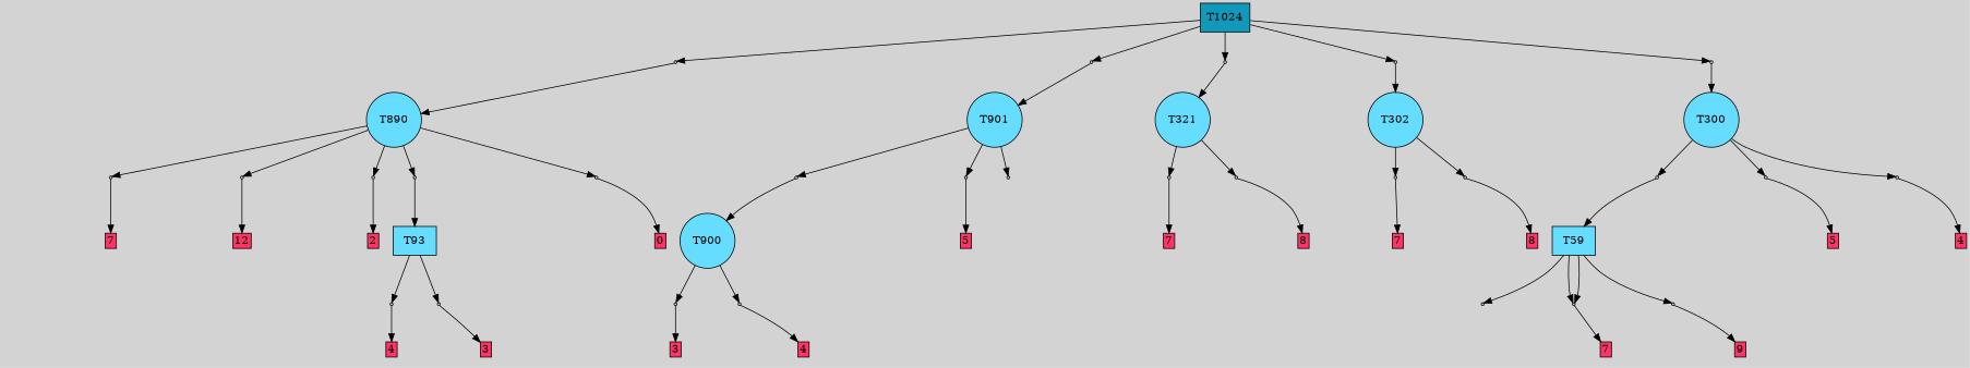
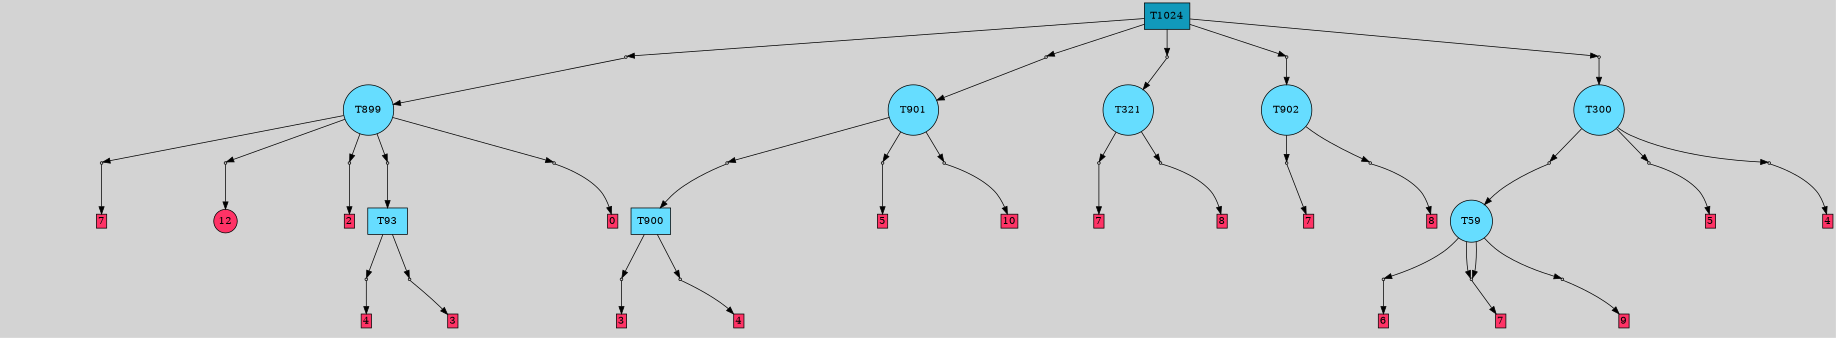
  digraph {
    bgcolor=lightgray
    node [shape=box style=filled]
    T1024 [fillcolor="#1199bb"]
    P20775 [fillcolor="#cccccc" shape=point]
    P20776 [fillcolor="#cccccc" shape=point]
    P20777 [fillcolor="#cccccc" shape=point]
    P20778 [fillcolor="#cccccc" shape=point]
    P20779 [fillcolor="#cccccc" shape=point]
-   T59 [fillcolor="#66ddff"]
+   T59 [fillcolor="#66ddff" shape=circle]
    P20753 [fillcolor="#cccccc" shape=point]
    P20754 [fillcolor="#cccccc" shape=point]
    P20755 [fillcolor="#cccccc" shape=point]
    n11 [label="9|0&0|1#2|0&#92;n" style=invis]
+   n12 [fillcolor="#ff3366" height=0 label=6 margin=0.03 width=0]
    n13 [label="3|0&0|7#0|1&#92;n" style=invis]
    n14 [fillcolor="#ff3366" height=0 label=7 margin=0.03 width=0]
    n15 [label="11|4&2|0#1|6&#92;n2|0&2|0#0|4&#92;n" style=invis]
    n16 [fillcolor="#ff3366" height=0 label=9 margin=0.03 width=0]
    T300 [fillcolor="#66ddff" shape=circle]
    P20756 [fillcolor="#cccccc" shape=point]
    P20757 [fillcolor="#cccccc" shape=point]
    P20758 [fillcolor="#cccccc" shape=point]
    n21 [label="11|1&2|4#2|6&#92;n4|5&2|7#0|6&#92;n0|7&0|5#0|1&#92;n4|4&2|6#0|7&#92;n4|0&0|4#2|4&#92;n" style=invis]
    n22 [label="10|3&0|4#1|4&#92;n4|0&0|3#2|7&#92;n" style=invis]
    n23 [fillcolor="#ff3366" height=0 label=5 margin=0.03 width=0]
    n24 [label="3|0&2|6#2|7&#92;n" style=invis]
    n25 [fillcolor="#ff3366" height=0 label=4 margin=0.03 width=0]
    n26 [fillcolor="#66ddff" label=T321 shape=circle]
    P20759 [fillcolor="#cccccc" shape=point]
    P20760 [fillcolor="#cccccc" shape=point]
    I20759 [style=invis]
    n30 [fillcolor="#ff3366" height=0 label=7 margin=0.03 width=0]
    n31 [label="10|0&2|0#1|0&#92;n" style=invis]
    n32 [fillcolor="#ff3366" height=0 label=8 margin=0.03 width=0]
-   T899 [fillcolor="#66ddff" shape=circle label=T890]
+   T899 [fillcolor="#66ddff" shape=circle]
    P20761 [fillcolor="#cccccc" shape=point]
    P20762 [fillcolor="#cccccc" shape=point]
    P20763 [fillcolor="#cccccc" shape=point]
    P20773 [fillcolor="#cccccc" shape=point]
    P20774 [fillcolor="#cccccc" shape=point]
    n39 [label="7|0&2|6#2|7&#92;n" style=invis]
    n40 [fillcolor="#ff3366" height=0 label=7 margin=0.03 width=0]
    n41 [label="3|0&2|0#0|0&#92;n" style=invis]
-   n42 [fillcolor="#ff3366" height=0 label=12 margin=0.03 width=0]
+   n42 [fillcolor="#ff3366" height=0 label=12 margin=0.03 shape=circle width=0]
    n43 [label="5|7&2|3#1|6&#92;n2|0&2|1#0|7&#92;n" style=invis]
    n44 [fillcolor="#ff3366" height=0 label=2 margin=0.03 width=0]
    T93 [fillcolor="#66ddff"]
    n46 [label="0|3&0|3#2|2&#92;n4|0&2|3#0|3&#92;n" style=invis]
    n47 [label="2|0&2|0#2|6&#92;n" style=invis]
    n48 [fillcolor="#ff3366" height=0 label=0 margin=0.03 width=0]
-   T900 [fillcolor="#66ddff" shape=circle]
+   T900 [fillcolor="#66ddff"]
    P20765 [fillcolor="#cccccc" shape=point]
    P20771 [fillcolor="#cccccc" shape=point]
    I20765 [style=invis]
    n53 [fillcolor="#ff3366" height=0 label=3 margin=0.03 width=0]
    n54 [label="1|0&2|5#2|1&#92;n" style=invis]
    n55 [fillcolor="#ff3366" height=0 label=4 margin=0.03 width=0]
    T901 [fillcolor="#66ddff" shape=circle]
    P20768 [fillcolor="#cccccc" shape=point]
    P20770 [fillcolor="#cccccc" shape=point]
    P20772 [fillcolor="#cccccc" shape=point]
    n60 [label="11|0&0|0#2|3&#92;n" style=invis]
    n61 [label="4|7&0|7#2|7&#92;n7|0&0|7#2|1&#92;n" style=invis]
    n62 [fillcolor="#ff3366" height=0 label=5 margin=0.03 width=0]
    n63 [label="10|0&2|6#1|6&#92;n" style=invis]
+   n64 [fillcolor="#ff3366" height=0 label=10 margin=0.03 width=0]
    P20764 [fillcolor="#cccccc" shape=point]
    P20766 [fillcolor="#cccccc" shape=point]
    n67 [label="1|0&2|5#2|1&#92;n" style=invis]
    n68 [fillcolor="#ff3366" height=0 label=4 margin=0.03 width=0]
    I20766 [style=invis]
    n70 [fillcolor="#ff3366" height=0 label=3 margin=0.03 width=0]
-   T902 [fillcolor="#66ddff" shape=circle label=T302]
+   T902 [fillcolor="#66ddff" shape=circle]
    P20767 [fillcolor="#cccccc" shape=point]
    P20769 [fillcolor="#cccccc" shape=point]
    I20767 [style=invis]
    n75 [fillcolor="#ff3366" height=0 label=7 margin=0.03 width=0]
    n76 [label="10|0&2|0#1|0&#92;n" style=invis]
    n77 [fillcolor="#ff3366" height=0 label=8 margin=0.03 width=0]
    n78 [label="7|0&2|4#1|5&#92;n" style=invis]
    n79 [label="2|0&2|6#2|2&#92;n" style=invis]
    n80 [label="9|0&2|0#2|2&#92;n" style=invis]
    n81 [label="0|7&2|6#2|1&#92;n1|0&0|7#0|4&#92;n" style=invis]
    n82 [label="10|0&2|6#1|7&#92;n" style=invis]
    subgraph sub_1 {
      rank=same
      T1024
    }
    T1024 -> P20775
    T1024 -> P20776
    T1024 -> P20777
    T1024 -> P20778
    T1024 -> P20779
    P20775 -> T899
    P20775 -> n78 [style=invis]
    P20776 -> T901
    P20776 -> n79 [style=invis]
    P20777 -> n26
    P20777 -> n80 [style=invis]
    P20778 -> T902
    P20778 -> n81 [style=invis]
    P20779 -> T300
    P20779 -> n82 [style=invis]
    T59 -> P20753
    T59 -> P20754
    T59 -> P20754
    T59 -> P20755
    P20753 -> n11 [style=invis]
+   P20753 -> n12
    P20754 -> n13 [style=invis]
    P20754 -> n14
    P20755 -> n15 [style=invis]
    P20755 -> n16
    T300 -> P20756
    T300 -> P20757
    T300 -> P20758
    P20756 -> T59
    P20756 -> n21 [style=invis]
    P20757 -> n22 [style=invis]
    P20757 -> n23
    P20758 -> n24 [style=invis]
    P20758 -> n25
    n26 -> P20759
    n26 -> P20760
    P20759 -> I20759 [style=invis]
    P20759 -> n30
    P20760 -> n31 [style=invis]
    P20760 -> n32
    T899 -> P20761
    T899 -> P20762
    T899 -> P20763
    T899 -> P20773
    T899 -> P20774
    P20761 -> n39 [style=invis]
    P20761 -> n40
    P20762 -> n41 [style=invis]
    P20762 -> n42
    P20763 -> n43 [style=invis]
    P20763 -> n44
    P20773 -> T93
    P20773 -> n46 [style=invis]
    P20774 -> n47 [style=invis]
    P20774 -> n48
    T93 -> P20764
    T93 -> P20766
    T900 -> P20765
    T900 -> P20771
    P20765 -> I20765 [style=invis]
    P20765 -> n53
    P20771 -> n54 [style=invis]
    P20771 -> n55
    T901 -> P20768
    T901 -> P20770
    T901 -> P20772
    P20768 -> T900
    P20768 -> n60 [style=invis]
    P20770 -> n61 [style=invis]
    P20770 -> n62
    P20772 -> n63 [style=invis]
+   P20772 -> n64
    P20764 -> n67 [style=invis]
    P20764 -> n68
    P20766 -> I20766 [style=invis]
    P20766 -> n70
    T902 -> P20767
    T902 -> P20769
    P20767 -> I20767 [style=invis]
    P20767 -> n75
    P20769 -> n76 [style=invis]
    P20769 -> n77
  }
